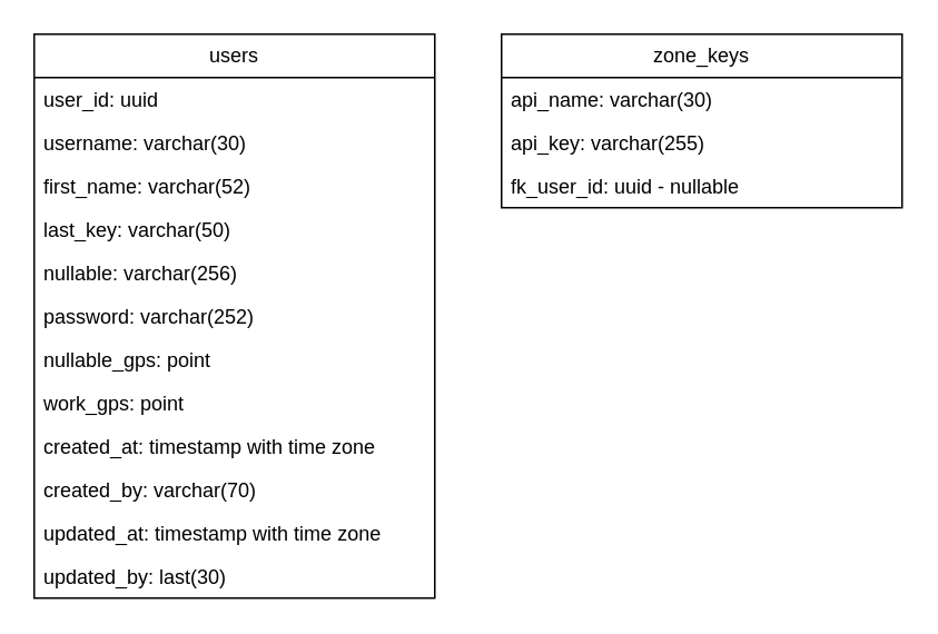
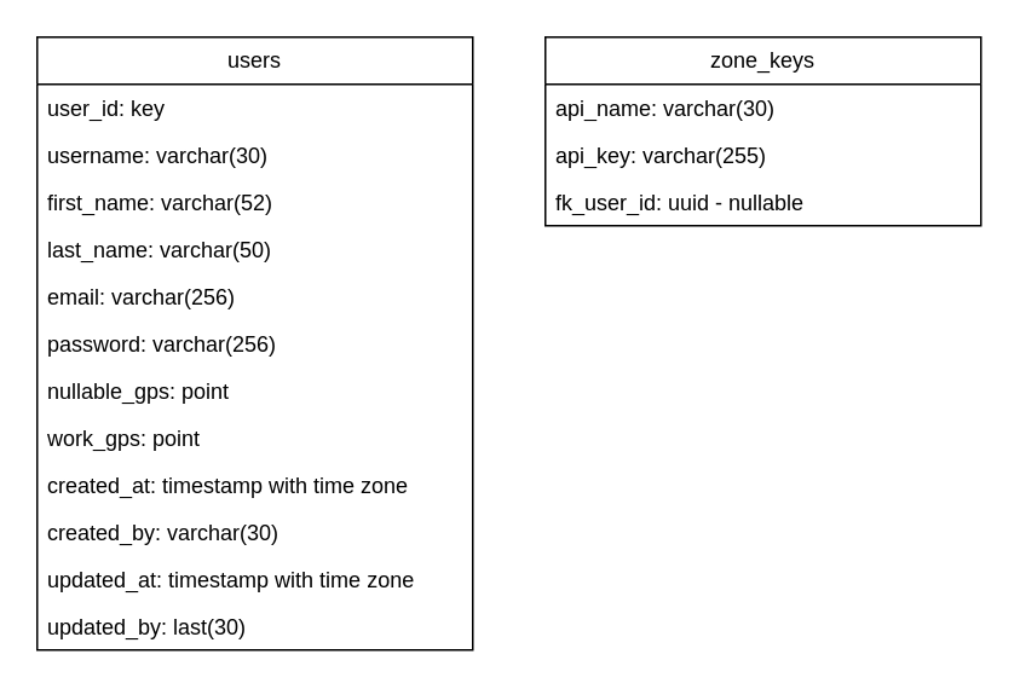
  <mxCell id="0" />
  <mxCell id="1" parent="0" />
  <mxCell id="2" value="users" style="swimlane;fontStyle=0;childLayout=stackLayout;horizontal=1;startSize=26;fillColor=none;horizontalStack=0;resizeParent=1;resizeParentMax=0;resizeLast=0;collapsible=1;marginBottom=0;whiteSpace=wrap;html=1;" parent="1" vertex="1"><mxGeometry x="20" y="20" width="240" height="338" as="geometry" /></mxCell>
- <mxCell id="3" value="user_id: uuid" style="text;strokeColor=none;fillColor=none;align=left;verticalAlign=top;spacingLeft=4;spacingRight=4;overflow=hidden;rotatable=0;points=[[0,0.5],[1,0.5]];portConstraint=eastwest;whiteSpace=wrap;html=1;" parent="2" vertex="1"><mxGeometry y="26" width="240" height="26" as="geometry" /></mxCell>
+ <mxCell id="3" value="user_id: key" style="text;strokeColor=none;fillColor=none;align=left;verticalAlign=top;spacingLeft=4;spacingRight=4;overflow=hidden;rotatable=0;points=[[0,0.5],[1,0.5]];portConstraint=eastwest;whiteSpace=wrap;html=1;" parent="2" vertex="1"><mxGeometry y="26" width="240" height="26" as="geometry" /></mxCell>
  <mxCell id="4" value="username: varchar(30)" style="text;strokeColor=none;fillColor=none;align=left;verticalAlign=top;spacingLeft=4;spacingRight=4;overflow=hidden;rotatable=0;points=[[0,0.5],[1,0.5]];portConstraint=eastwest;whiteSpace=wrap;html=1;" parent="2" vertex="1"><mxGeometry y="52" width="240" height="26" as="geometry" /></mxCell>
  <mxCell id="5" value="first_name: varchar(52)" style="text;strokeColor=none;fillColor=none;align=left;verticalAlign=top;spacingLeft=4;spacingRight=4;overflow=hidden;rotatable=0;points=[[0,0.5],[1,0.5]];portConstraint=eastwest;whiteSpace=wrap;html=1;" parent="2" vertex="1"><mxGeometry y="78" width="240" height="26" as="geometry" /></mxCell>
- <mxCell id="6" value="last_key: varchar(50)" style="text;strokeColor=none;fillColor=none;align=left;verticalAlign=top;spacingLeft=4;spacingRight=4;overflow=hidden;rotatable=0;points=[[0,0.5],[1,0.5]];portConstraint=eastwest;whiteSpace=wrap;html=1;" parent="2" vertex="1"><mxGeometry y="104" width="240" height="26" as="geometry" /></mxCell>
- <mxCell id="7" value="nullable: varchar(256)" style="text;strokeColor=none;fillColor=none;align=left;verticalAlign=top;spacingLeft=4;spacingRight=4;overflow=hidden;rotatable=0;points=[[0,0.5],[1,0.5]];portConstraint=eastwest;whiteSpace=wrap;html=1;" parent="2" vertex="1"><mxGeometry y="130" width="240" height="26" as="geometry" /></mxCell>
- <mxCell id="8" value="password: varchar(252)" style="text;strokeColor=none;fillColor=none;align=left;verticalAlign=top;spacingLeft=4;spacingRight=4;overflow=hidden;rotatable=0;points=[[0,0.5],[1,0.5]];portConstraint=eastwest;whiteSpace=wrap;html=1;" parent="2" vertex="1"><mxGeometry y="156" width="240" height="26" as="geometry" /></mxCell>
+ <mxCell id="6" value="last_name: varchar(50)" style="text;strokeColor=none;fillColor=none;align=left;verticalAlign=top;spacingLeft=4;spacingRight=4;overflow=hidden;rotatable=0;points=[[0,0.5],[1,0.5]];portConstraint=eastwest;whiteSpace=wrap;html=1;" parent="2" vertex="1"><mxGeometry y="104" width="240" height="26" as="geometry" /></mxCell>
+ <mxCell id="7" value="email: varchar(256)" style="text;strokeColor=none;fillColor=none;align=left;verticalAlign=top;spacingLeft=4;spacingRight=4;overflow=hidden;rotatable=0;points=[[0,0.5],[1,0.5]];portConstraint=eastwest;whiteSpace=wrap;html=1;" parent="2" vertex="1"><mxGeometry y="130" width="240" height="26" as="geometry" /></mxCell>
+ <mxCell id="8" value="password: varchar(256)" style="text;strokeColor=none;fillColor=none;align=left;verticalAlign=top;spacingLeft=4;spacingRight=4;overflow=hidden;rotatable=0;points=[[0,0.5],[1,0.5]];portConstraint=eastwest;whiteSpace=wrap;html=1;" parent="2" vertex="1"><mxGeometry y="156" width="240" height="26" as="geometry" /></mxCell>
  <mxCell id="9" value="nullable_gps: point" style="text;strokeColor=none;fillColor=none;align=left;verticalAlign=top;spacingLeft=4;spacingRight=4;overflow=hidden;rotatable=0;points=[[0,0.5],[1,0.5]];portConstraint=eastwest;whiteSpace=wrap;html=1;" parent="2" vertex="1"><mxGeometry y="182" width="240" height="26" as="geometry" /></mxCell>
  <mxCell id="10" value="work_gps: point" style="text;strokeColor=none;fillColor=none;align=left;verticalAlign=top;spacingLeft=4;spacingRight=4;overflow=hidden;rotatable=0;points=[[0,0.5],[1,0.5]];portConstraint=eastwest;whiteSpace=wrap;html=1;" parent="2" vertex="1"><mxGeometry y="208" width="240" height="26" as="geometry" /></mxCell>
  <mxCell id="11" value="created_at: timestamp with time zone" style="text;strokeColor=none;fillColor=none;align=left;verticalAlign=top;spacingLeft=4;spacingRight=4;overflow=hidden;rotatable=0;points=[[0,0.5],[1,0.5]];portConstraint=eastwest;whiteSpace=wrap;html=1;" parent="2" vertex="1"><mxGeometry y="234" width="240" height="26" as="geometry" /></mxCell>
- <mxCell id="12" value="created_by: varchar(70)" style="text;strokeColor=none;fillColor=none;align=left;verticalAlign=top;spacingLeft=4;spacingRight=4;overflow=hidden;rotatable=0;points=[[0,0.5],[1,0.5]];portConstraint=eastwest;whiteSpace=wrap;html=1;" parent="2" vertex="1"><mxGeometry y="260" width="240" height="26" as="geometry" /></mxCell>
+ <mxCell id="12" value="created_by: varchar(30)" style="text;strokeColor=none;fillColor=none;align=left;verticalAlign=top;spacingLeft=4;spacingRight=4;overflow=hidden;rotatable=0;points=[[0,0.5],[1,0.5]];portConstraint=eastwest;whiteSpace=wrap;html=1;" parent="2" vertex="1"><mxGeometry y="260" width="240" height="26" as="geometry" /></mxCell>
  <mxCell id="13" value="updated_at: timestamp with time zone" style="text;strokeColor=none;fillColor=none;align=left;verticalAlign=top;spacingLeft=4;spacingRight=4;overflow=hidden;rotatable=0;points=[[0,0.5],[1,0.5]];portConstraint=eastwest;whiteSpace=wrap;html=1;" parent="2" vertex="1"><mxGeometry y="286" width="240" height="26" as="geometry" /></mxCell>
  <mxCell id="14" value="updated_by: last(30)" style="text;strokeColor=none;fillColor=none;align=left;verticalAlign=top;spacingLeft=4;spacingRight=4;overflow=hidden;rotatable=0;points=[[0,0.5],[1,0.5]];portConstraint=eastwest;whiteSpace=wrap;html=1;" parent="2" vertex="1"><mxGeometry y="312" width="240" height="26" as="geometry" /></mxCell>
  <mxCell id="15" value="zone_keys" style="swimlane;fontStyle=0;childLayout=stackLayout;horizontal=1;startSize=26;fillColor=none;horizontalStack=0;resizeParent=1;resizeParentMax=0;resizeLast=0;collapsible=1;marginBottom=0;whiteSpace=wrap;html=1;" parent="1" vertex="1"><mxGeometry x="300" y="20" width="240" height="104" as="geometry" /></mxCell>
  <mxCell id="16" value="api_name:&amp;nbsp;varchar(30)" style="text;strokeColor=none;fillColor=none;align=left;verticalAlign=top;spacingLeft=4;spacingRight=4;overflow=hidden;rotatable=0;points=[[0,0.5],[1,0.5]];portConstraint=eastwest;whiteSpace=wrap;html=1;" parent="15" vertex="1"><mxGeometry y="26" width="240" height="26" as="geometry" /></mxCell>
  <mxCell id="17" value="api_key: varchar(255)" style="text;strokeColor=none;fillColor=none;align=left;verticalAlign=top;spacingLeft=4;spacingRight=4;overflow=hidden;rotatable=0;points=[[0,0.5],[1,0.5]];portConstraint=eastwest;whiteSpace=wrap;html=1;" parent="15" vertex="1"><mxGeometry y="52" width="240" height="26" as="geometry" /></mxCell>
  <mxCell id="18" value="fk_user_id: uuid - nullable" style="text;strokeColor=none;fillColor=none;align=left;verticalAlign=top;spacingLeft=4;spacingRight=4;overflow=hidden;rotatable=0;points=[[0,0.5],[1,0.5]];portConstraint=eastwest;whiteSpace=wrap;html=1;" parent="15" vertex="1"><mxGeometry y="78" width="240" height="26" as="geometry" /></mxCell>
